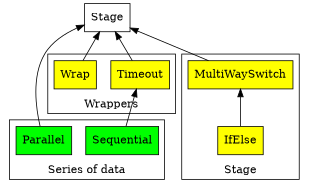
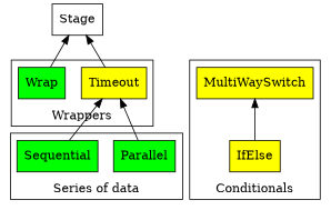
  digraph {
    rankdir=BT
    node [fillcolor=yellow shape=record style=filled]
    Parallel [fillcolor=green]
    Sequential [fillcolor=green]
    Timeout
-   Wrap
+   Wrap [fillcolor=green]
    IfElse
    MultiWaySwitch
    Stage [fillcolor="" style=""]
    subgraph cluster_1 {
      label="Series of data"
      rank=same
      Parallel
      Sequential
    }
    subgraph cluster_2 {
      label=Wrappers
      rank=same
      Timeout
      Wrap
    }
    subgraph cluster_3 {
-     label=Stage
+     label=Conditionals
      rank=same
      IfElse
      MultiWaySwitch
    }
-   Parallel -> Stage
+   Parallel -> Timeout
    Sequential -> Timeout
    Timeout -> Stage
    Wrap -> Stage
    IfElse -> MultiWaySwitch
-   MultiWaySwitch -> Stage
  }
